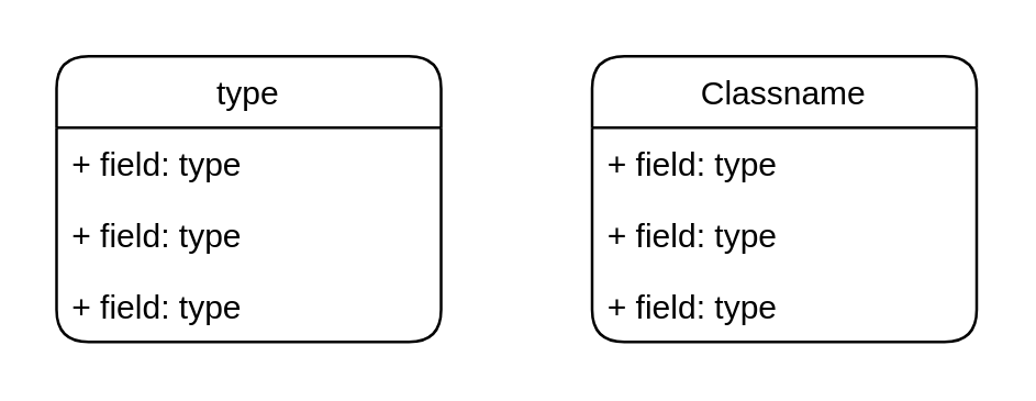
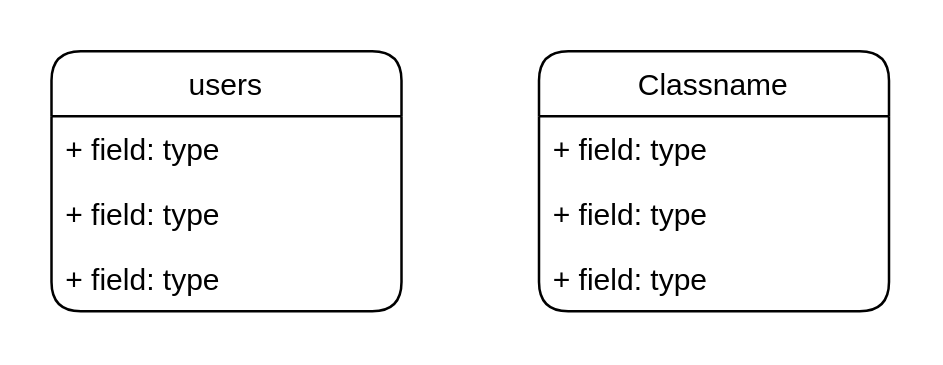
  <mxCell id="0" />
  <mxCell id="1" parent="0" />
- <mxCell id="2" value="type" style="swimlane;fontStyle=0;childLayout=stackLayout;horizontal=1;startSize=26;fillColor=none;horizontalStack=0;resizeParent=1;resizeParentMax=0;resizeLast=0;collapsible=1;marginBottom=0;rounded=1;" vertex="1" parent="1"><mxGeometry x="20" y="20" width="140" height="104" as="geometry" /></mxCell>
+ <mxCell id="2" value="users" style="swimlane;fontStyle=0;childLayout=stackLayout;horizontal=1;startSize=26;fillColor=none;horizontalStack=0;resizeParent=1;resizeParentMax=0;resizeLast=0;collapsible=1;marginBottom=0;rounded=1;" vertex="1" parent="1"><mxGeometry x="20" y="20" width="140" height="104" as="geometry" /></mxCell>
  <mxCell id="3" value="+ field: type" style="text;strokeColor=none;fillColor=none;align=left;verticalAlign=top;spacingLeft=4;spacingRight=4;overflow=hidden;rotatable=0;points=[[0,0.5],[1,0.5]];portConstraint=eastwest;" vertex="1" parent="2"><mxGeometry y="26" width="140" height="26" as="geometry" /></mxCell>
  <mxCell id="4" value="+ field: type" style="text;strokeColor=none;fillColor=none;align=left;verticalAlign=top;spacingLeft=4;spacingRight=4;overflow=hidden;rotatable=0;points=[[0,0.5],[1,0.5]];portConstraint=eastwest;" vertex="1" parent="2"><mxGeometry y="52" width="140" height="26" as="geometry" /></mxCell>
  <mxCell id="5" value="+ field: type" style="text;strokeColor=none;fillColor=none;align=left;verticalAlign=top;spacingLeft=4;spacingRight=4;overflow=hidden;rotatable=0;points=[[0,0.5],[1,0.5]];portConstraint=eastwest;" vertex="1" parent="2"><mxGeometry y="78" width="140" height="26" as="geometry" /></mxCell>
  <mxCell id="6" value="Classname" style="swimlane;fontStyle=0;childLayout=stackLayout;horizontal=1;startSize=26;fillColor=none;horizontalStack=0;resizeParent=1;resizeParentMax=0;resizeLast=0;collapsible=1;marginBottom=0;rounded=1;" vertex="1" parent="1"><mxGeometry x="215" y="20" width="140" height="104" as="geometry" /></mxCell>
  <mxCell id="7" value="+ field: type" style="text;strokeColor=none;fillColor=none;align=left;verticalAlign=top;spacingLeft=4;spacingRight=4;overflow=hidden;rotatable=0;points=[[0,0.5],[1,0.5]];portConstraint=eastwest;" vertex="1" parent="6"><mxGeometry y="26" width="140" height="26" as="geometry" /></mxCell>
  <mxCell id="8" value="+ field: type" style="text;strokeColor=none;fillColor=none;align=left;verticalAlign=top;spacingLeft=4;spacingRight=4;overflow=hidden;rotatable=0;points=[[0,0.5],[1,0.5]];portConstraint=eastwest;" vertex="1" parent="6"><mxGeometry y="52" width="140" height="26" as="geometry" /></mxCell>
  <mxCell id="9" value="+ field: type" style="text;strokeColor=none;fillColor=none;align=left;verticalAlign=top;spacingLeft=4;spacingRight=4;overflow=hidden;rotatable=0;points=[[0,0.5],[1,0.5]];portConstraint=eastwest;" vertex="1" parent="6"><mxGeometry y="78" width="140" height="26" as="geometry" /></mxCell>
